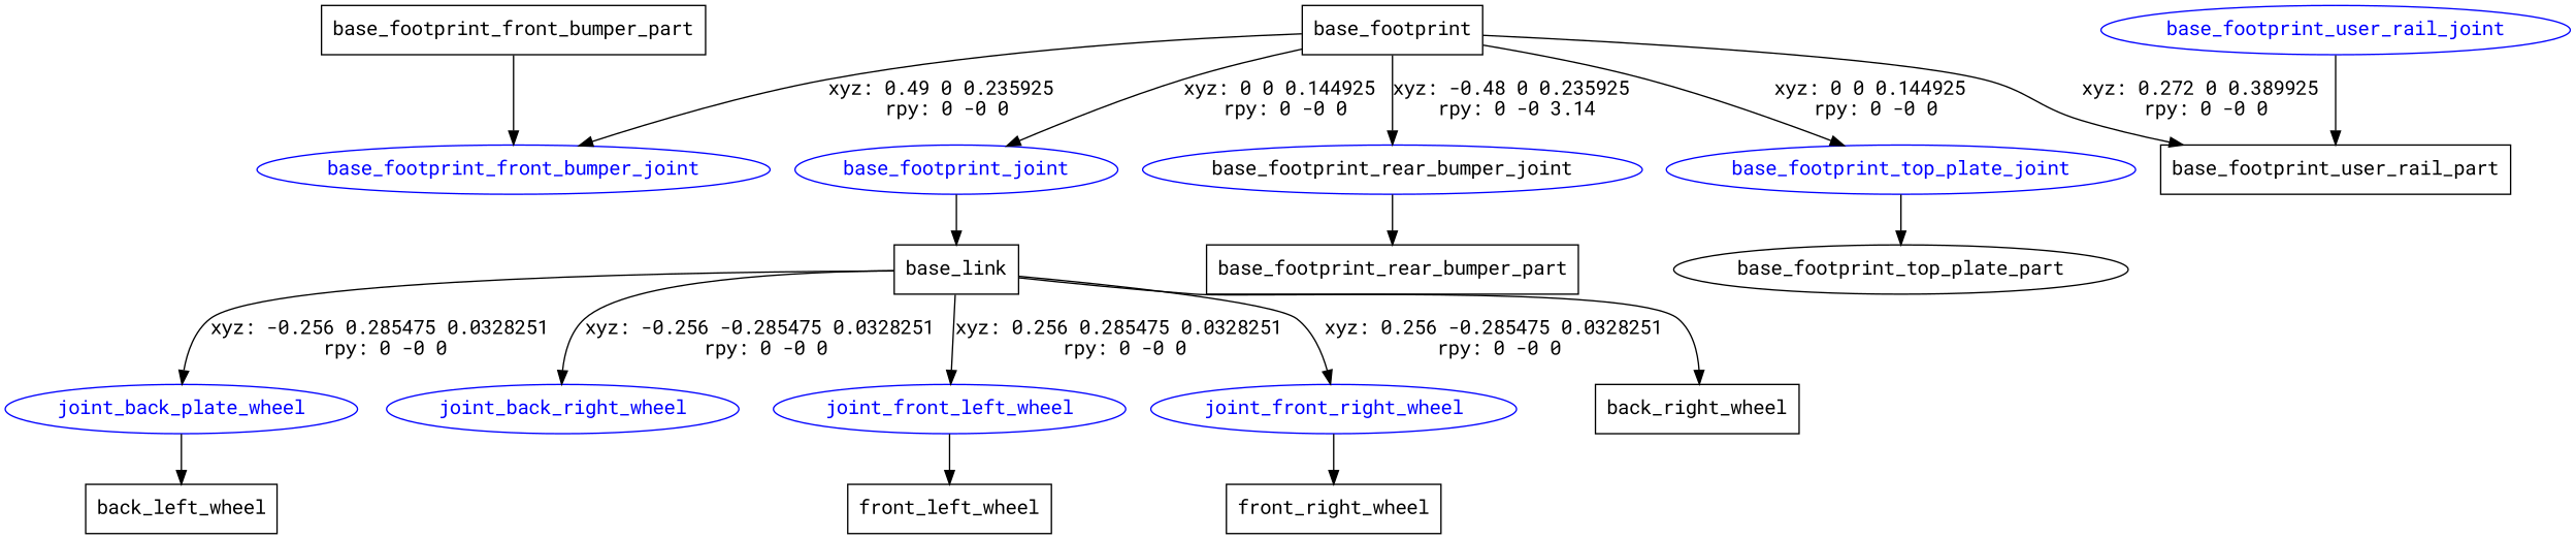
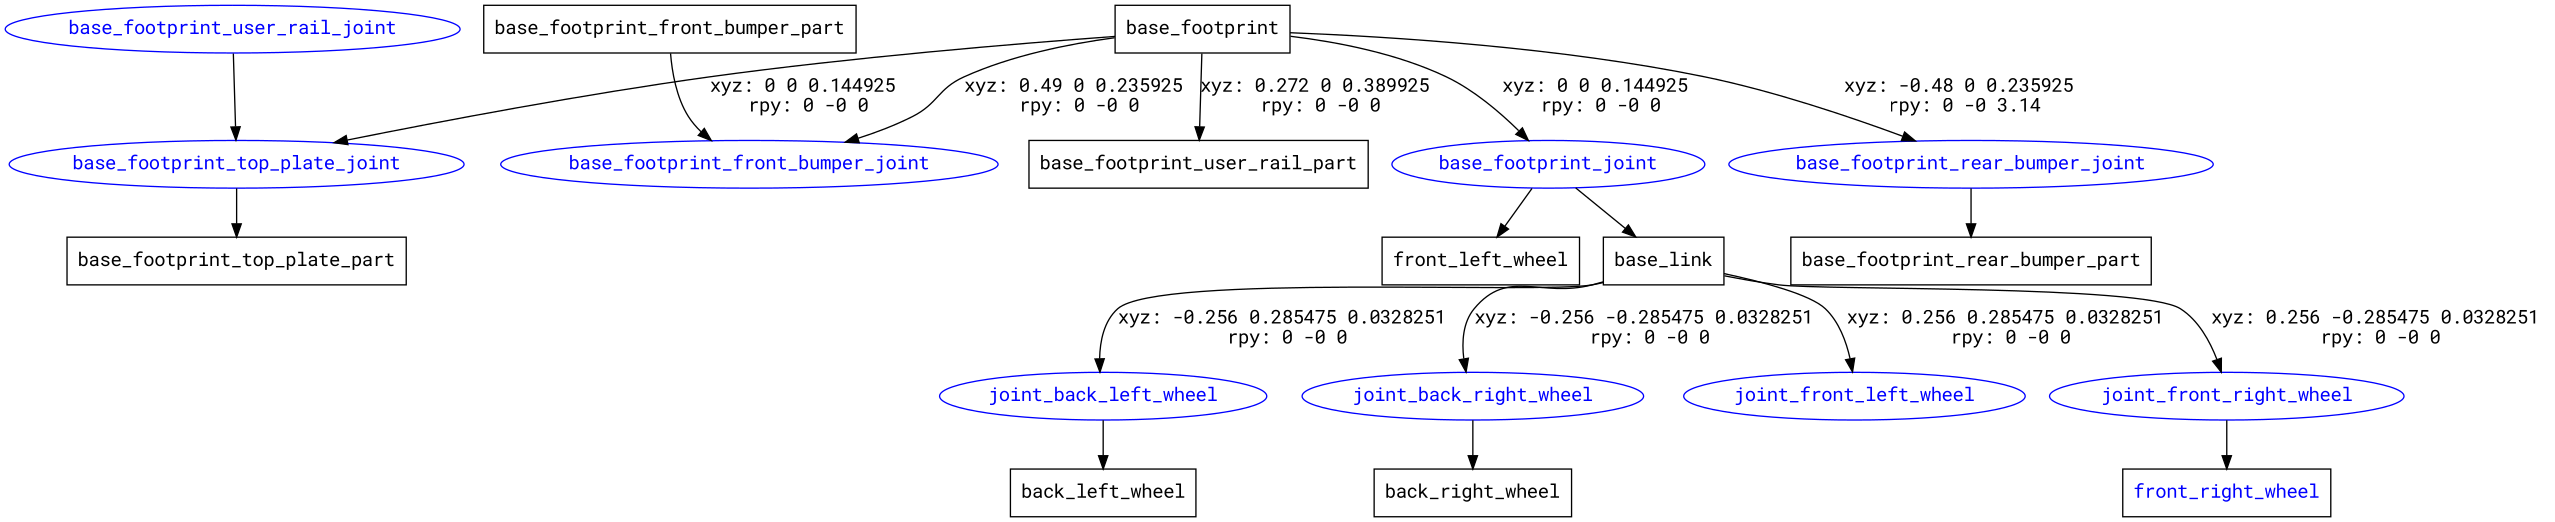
  digraph {
    fontname="Roboto Mono"
    node [fontname="Roboto Mono" shape=box]
    edge [fontname="Roboto Mono"]
    n1 [label=base_footprint]
    base_footprint_front_bumper_joint [color=blue fontcolor=blue shape=ellipse]
    base_footprint_joint [color=blue fontcolor=blue shape=ellipse]
-   base_footprint_rear_bumper_joint [color=blue fontcolor=black shape=ellipse]
+   base_footprint_rear_bumper_joint [color=blue fontcolor=blue shape=ellipse]
    base_footprint_top_plate_joint [color=blue fontcolor=blue shape=ellipse]
    n6 [label=base_footprint_user_rail_part]
    n7 [label=base_link]
    n8 [label=base_footprint_rear_bumper_part]
-   n9 [label=base_footprint_top_plate_part shape=ellipse]
+   n9 [label=base_footprint_top_plate_part]
    base_footprint_user_rail_joint [color=blue fontcolor=blue shape=ellipse]
    n11 [label=base_footprint_front_bumper_part]
-   joint_back_left_wheel [color=blue fontcolor=blue shape=ellipse label=joint_back_plate_wheel]
+   joint_back_left_wheel [color=blue fontcolor=blue shape=ellipse]
    joint_back_right_wheel [color=blue fontcolor=blue shape=ellipse]
    joint_front_left_wheel [color=blue fontcolor=blue shape=ellipse]
    joint_front_right_wheel [color=blue fontcolor=blue shape=ellipse]
    n16 [label=back_left_wheel]
    n17 [label=back_right_wheel]
    n18 [label=front_left_wheel]
-   n19 [label=front_right_wheel]
+   n19 [label=front_right_wheel fontcolor=blue]
    n1 -> base_footprint_front_bumper_joint [label="xyz: 0.49 0 0.235925 \nrpy: 0 -0 0"]
    n1 -> base_footprint_joint [label="xyz: 0 0 0.144925 \nrpy: 0 -0 0"]
    n1 -> base_footprint_rear_bumper_joint [label="xyz: -0.48 0 0.235925 \nrpy: 0 -0 3.14"]
    n1 -> base_footprint_top_plate_joint [label="xyz: 0 0 0.144925 \nrpy: 0 -0 0"]
    n1 -> n6 [label="xyz: 0.272 0 0.389925 \nrpy: 0 -0 0"]
    base_footprint_joint -> n7
    base_footprint_rear_bumper_joint -> n8
    base_footprint_top_plate_joint -> n9
    n7 -> joint_back_left_wheel [label="xyz: -0.256 0.285475 0.0328251 \nrpy: 0 -0 0"]
    n7 -> joint_back_right_wheel [label="xyz: -0.256 -0.285475 0.0328251 \nrpy: 0 -0 0"]
    n7 -> joint_front_left_wheel [label="xyz: 0.256 0.285475 0.0328251 \nrpy: 0 -0 0"]
    n7 -> joint_front_right_wheel [label="xyz: 0.256 -0.285475 0.0328251 \nrpy: 0 -0 0"]
-   base_footprint_user_rail_joint -> n6
+   base_footprint_user_rail_joint -> base_footprint_top_plate_joint
    n11 -> base_footprint_front_bumper_joint
    joint_back_left_wheel -> n16
-   n7 -> n17
-   joint_front_left_wheel -> n18
+   joint_back_right_wheel -> n17
+   base_footprint_joint -> n18
    joint_front_right_wheel -> n19
  }
